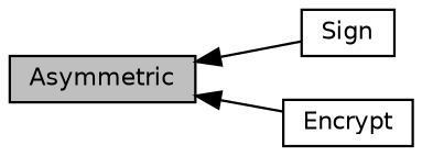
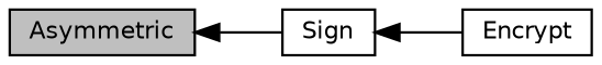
  digraph {
    rankdir=LR
    node [color=black fillcolor=white fontname=Helvetica fontsize=10 shape=box style=filled]
    edge [dir=back fontname=Helvetica fontsize=10 labelfontname=Helvetica labelfontsize=10 shape=plaintext style=solid]
    n1 [fillcolor=grey75 fontcolor=black height=0.2 label=Asymmetric width=0.4]
    n2 [height=0.2 label=Sign width=0.4]
    n3 [height=0.2 label=Encrypt width=0.4]
    n1 -> n2
-   n1 -> n3
+   n2 -> n3
  }
